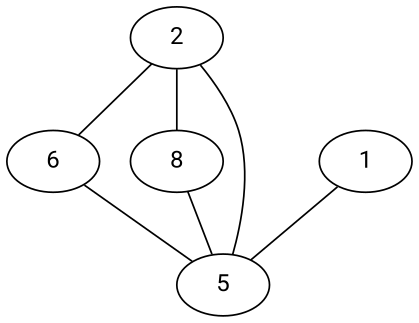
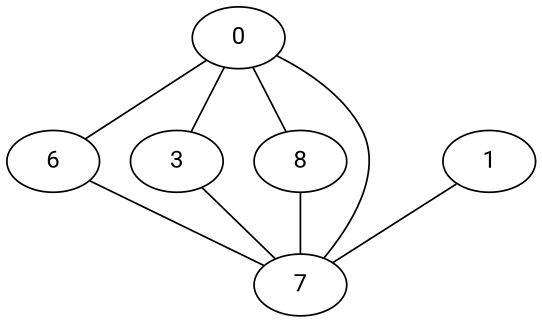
  strict graph {
    fontname=Roboto
    node [fontname=Roboto]
    edge [fontname=Roboto]
    n1 [label=6]
-   0 [label=2]
+   0
+   3
    n4 [label=8]
-   5
+   5 [label=7]
    1
    n1 -- 5
    0 -- n1
+   0 -- 3
    0 -- n4
    0 -- 5
+   3 -- 5
    n4 -- 5
    1 -- 5
  }
